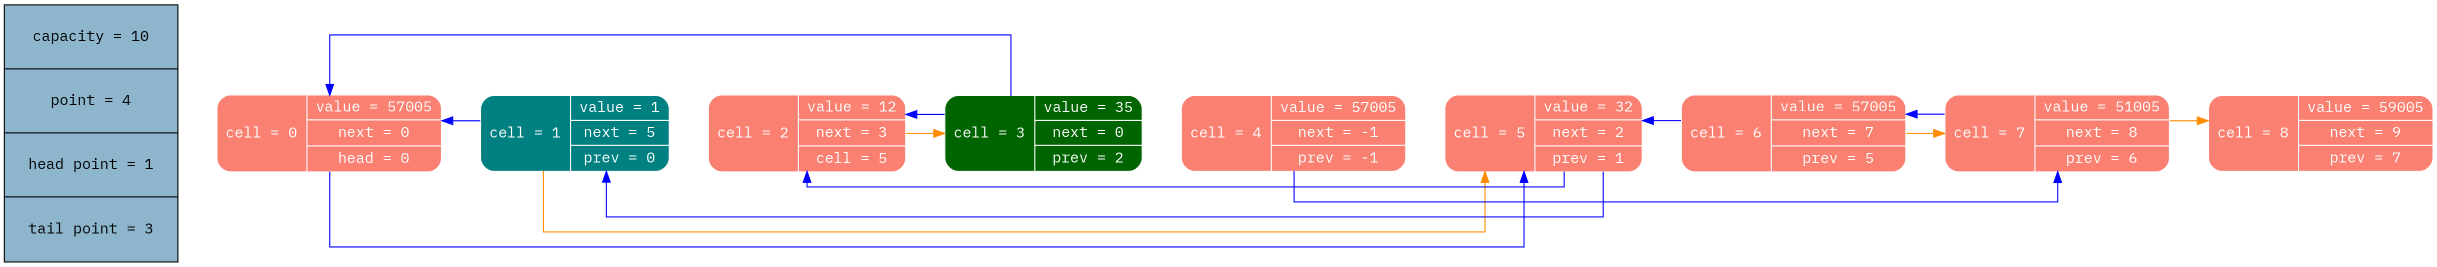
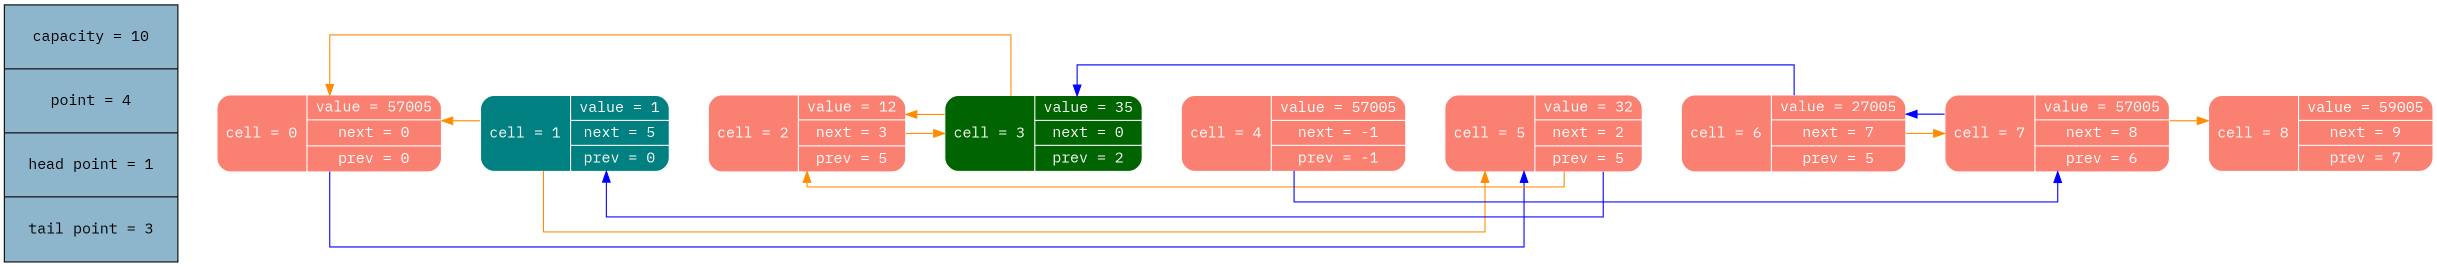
  digraph {
    fontname="IBM Plex Mono"
    rankdir=LR
    splines=ortho
    node [fillcolor="#FA8072" fontname="IBM Plex Mono" shape=Mrecord style=filled color=white fontcolor=white]
    edge [color=black constraint=false fontname="IBM Plex Mono"]
    n1 [fillcolor="#8DB6CD" label="capacity = 10 | point = 4 | head point = 1 | tail point = 3" margin="0.3*0.3" shape=record color="" fontcolor=""]
-   n2 [label="{cell = 0\n | {value = 57005 |next = 0 |head = 0}}"]
+   n2 [label="{cell = 0\n | {value = 57005 |next = 0 |prev = 0}}"]
    n3 [fillcolor="#008080" label="{cell = 1\n | {value = 1 |next = 5 |prev = 0}}"]
-   n4 [label="{cell = 5\n | {value = 32 |next = 2 |prev = 1}}"]
-   n5 [label="{cell = 2\n | {value = 12 |next = 3 |cell = 5}}"]
+   n4 [label="{cell = 5\n | {value = 32 |next = 2 |prev = 5}}"]
+   n5 [label="{cell = 2\n | {value = 12 |next = 3 |prev = 5}}"]
    n6 [fillcolor="#006400" label="{cell = 3\n | {value = 35 |next = 0 |prev = 2}}"]
-   n7 [label="{cell = 6\n | {value = 57005 |next = 7 |prev = 5}}"]
+   n7 [label="{cell = 6\n | {value = 27005 |next = 7 |prev = 5}}"]
    n8 [label="{cell = 4\n | {value = 57005 |next = -1 |prev = -1}}"]
-   n9 [label="{cell = 7\n | {value = 51005 |next = 8 |prev = 6}}"]
+   n9 [label="{cell = 7\n | {value = 57005 |next = 8 |prev = 6}}"]
    n10 [label="{cell = 8\n | {value = 59005 |next = 9 |prev = 7}}"]
    subgraph sub_1 {
      rank=source
      n1
    }
    n2 -> n3 [constraint=true style=invis]
    n2 -> n4 [color=blue]
-   n3 -> n2 [color=blue]
+   n3 -> n2 [color="#FF8C00"]
    n3 -> n4 [color="#FF8C00"]
    n3 -> n5 [constraint=true style=invis]
    n4 -> n3 [color=blue]
-   n4 -> n5 [color=blue]
+   n4 -> n5 [color="#FF8C00"]
    n4 -> n7 [constraint=true style=invis]
    n5 -> n6 [constraint=true style=invis]
    n5 -> n6 [color="#FF8C00"]
-   n6 -> n2 [color=blue]
-   n6 -> n5 [color=blue]
+   n6 -> n2 [color="#FF8C00"]
+   n6 -> n5 [color="#FF8C00"]
    n6 -> n8 [constraint=true style=invis]
-   n7 -> n4 [color=blue]
+   n7 -> n6 [color=blue]
    n7 -> n9 [constraint=true style=invis]
    n7 -> n9 [color="#FF8C00"]
    n8 -> n4 [constraint=true style=invis]
    n8 -> n9 [color=blue]
    n9 -> n7 [color=blue]
    n9 -> n10 [constraint=true style=invis]
    n9 -> n10 [color="#FF8C00"]
  }
